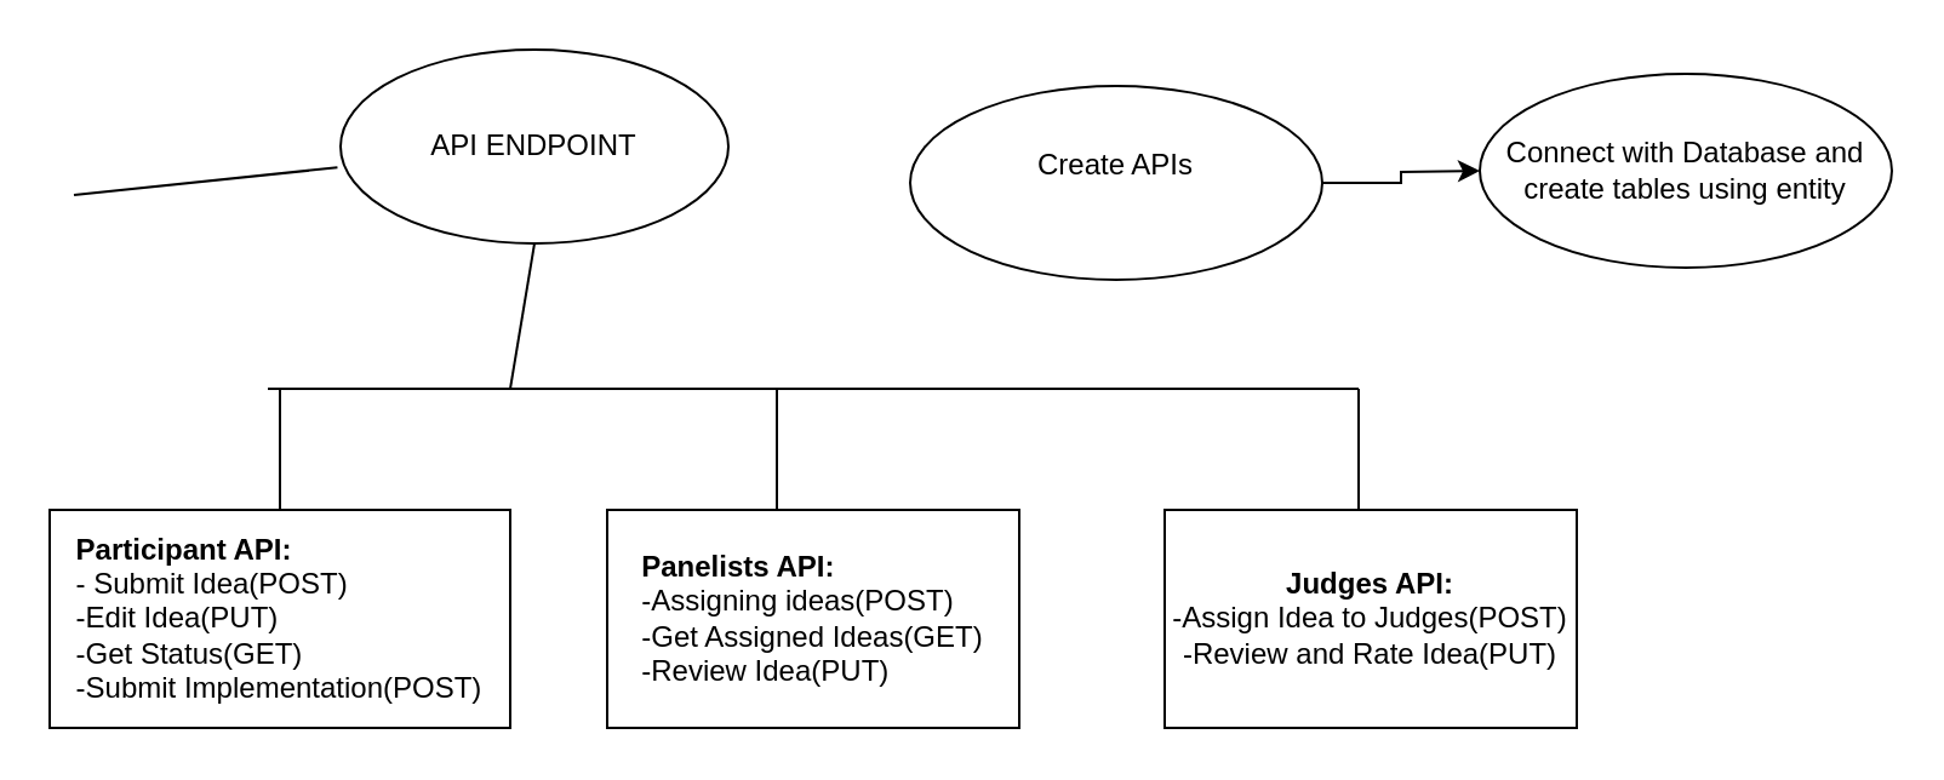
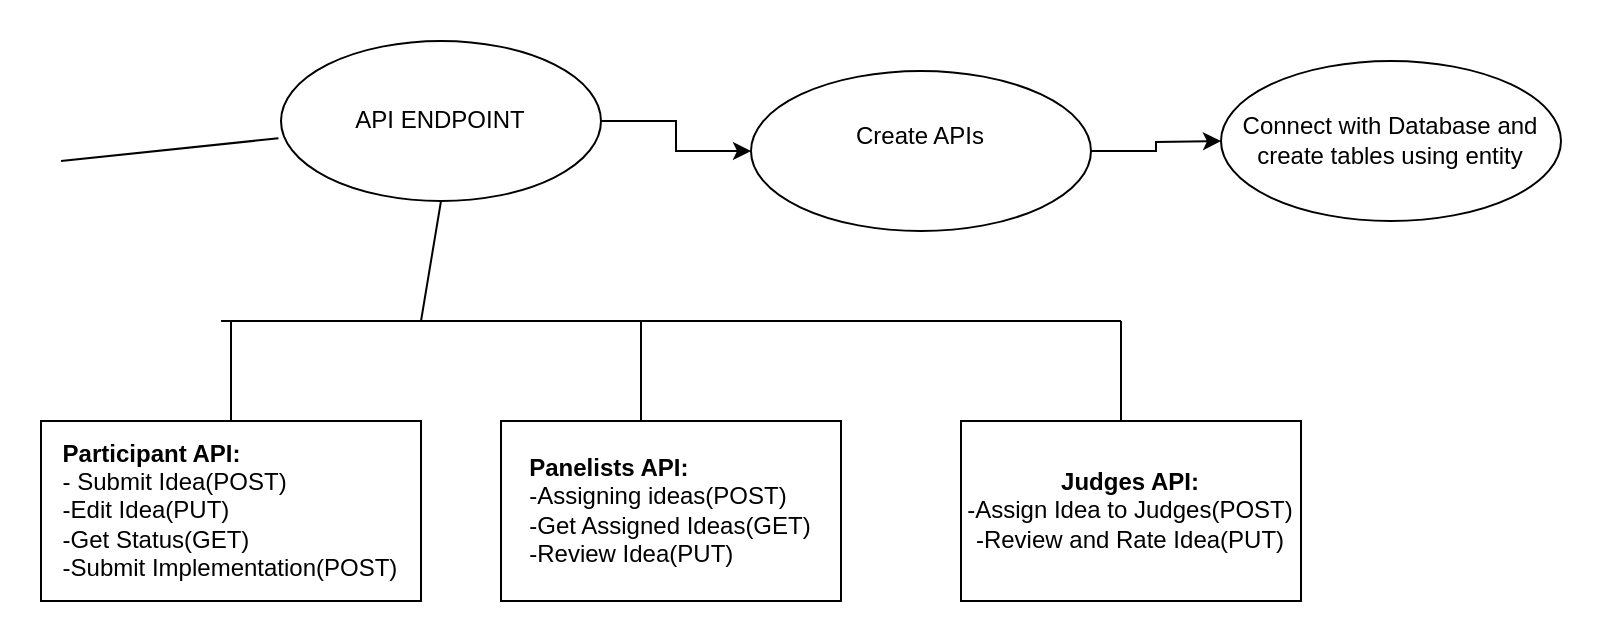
  <mxCell id="0" />
  <mxCell id="1" parent="0" />
+ <mxCell id="2" style="edgeStyle=orthogonalEdgeStyle;rounded=0;orthogonalLoop=1;jettySize=auto;html=1;" edge="1" parent="1" source="3" target="6"><mxGeometry relative="1" as="geometry"><mxPoint x="380" y="70" as="targetPoint" /></mxGeometry></mxCell>
  <mxCell id="3" value="API ENDPOINT" style="ellipse;whiteSpace=wrap;html=1;" vertex="1" parent="1"><mxGeometry x="140" y="20" width="160" height="80" as="geometry" /></mxCell>
  <mxCell id="4" value="" style="endArrow=none;html=1;rounded=0;entryX=-0.008;entryY=0.608;entryDx=0;entryDy=0;entryPerimeter=0;" edge="1" parent="1" target="3"><mxGeometry width="50" height="50" relative="1" as="geometry"><mxPoint x="30" y="80" as="sourcePoint" /><mxPoint x="80" y="50" as="targetPoint" /></mxGeometry></mxCell>
  <mxCell id="5" style="edgeStyle=orthogonalEdgeStyle;rounded=0;orthogonalLoop=1;jettySize=auto;html=1;" edge="1" parent="1" source="6"><mxGeometry relative="1" as="geometry"><mxPoint x="610" y="70" as="targetPoint" /></mxGeometry></mxCell>
  <mxCell id="6" value="Create APIs&lt;div&gt;&lt;br/&gt;&lt;/div&gt;" style="ellipse;whiteSpace=wrap;html=1;" vertex="1" parent="1"><mxGeometry x="375" y="35" width="170" height="80" as="geometry" /></mxCell>
  <mxCell id="7" value="" style="endArrow=none;html=1;rounded=0;entryX=0.5;entryY=1;entryDx=0;entryDy=0;" edge="1" parent="1" target="3"><mxGeometry width="50" height="50" relative="1" as="geometry"><mxPoint x="210" y="160" as="sourcePoint" /><mxPoint x="220" y="140" as="targetPoint" /></mxGeometry></mxCell>
  <mxCell id="8" value="&lt;div style=&quot;text-align: justify;&quot;&gt;&lt;b style=&quot;background-color: initial;&quot;&gt;Participant API:&lt;/b&gt;&lt;/div&gt;&lt;div style=&quot;text-align: justify;&quot;&gt;&lt;span style=&quot;background-color: initial;&quot;&gt;- Submit Idea(POST)&lt;/span&gt;&lt;/div&gt;&lt;div style=&quot;text-align: justify;&quot;&gt;&lt;span style=&quot;background-color: initial;&quot;&gt;-Edit Idea(PUT)&lt;/span&gt;&lt;/div&gt;&lt;div style=&quot;text-align: justify;&quot;&gt;&lt;span style=&quot;background-color: initial;&quot;&gt;-Get Status(GET)&lt;/span&gt;&lt;/div&gt;&lt;div style=&quot;text-align: justify;&quot;&gt;&lt;span style=&quot;background-color: initial;&quot;&gt;-Submit Implementation(POST)&lt;/span&gt;&lt;/div&gt;" style="rounded=0;whiteSpace=wrap;html=1;" vertex="1" parent="1"><mxGeometry x="20" y="210" width="190" height="90" as="geometry" /></mxCell>
  <mxCell id="9" value="" style="endArrow=none;html=1;rounded=0;" edge="1" parent="1"><mxGeometry width="50" height="50" relative="1" as="geometry"><mxPoint x="110" y="160" as="sourcePoint" /><mxPoint x="210" y="160" as="targetPoint" /></mxGeometry></mxCell>
  <mxCell id="10" value="" style="endArrow=none;html=1;rounded=0;" edge="1" parent="1" source="8"><mxGeometry width="50" height="50" relative="1" as="geometry"><mxPoint x="70" y="210" as="sourcePoint" /><mxPoint x="115" y="160" as="targetPoint" /></mxGeometry></mxCell>
  <mxCell id="11" value="" style="endArrow=none;html=1;rounded=0;" edge="1" parent="1"><mxGeometry width="50" height="50" relative="1" as="geometry"><mxPoint x="210" y="160" as="sourcePoint" /><mxPoint x="320" y="160" as="targetPoint" /></mxGeometry></mxCell>
  <mxCell id="12" value="" style="endArrow=none;html=1;rounded=0;" edge="1" parent="1"><mxGeometry width="50" height="50" relative="1" as="geometry"><mxPoint x="320" y="210" as="sourcePoint" /><mxPoint x="320" y="160" as="targetPoint" /></mxGeometry></mxCell>
  <mxCell id="13" value="&lt;div style=&quot;text-align: justify;&quot;&gt;&lt;b style=&quot;background-color: initial;&quot;&gt;Panelists API:&lt;/b&gt;&lt;/div&gt;&lt;div style=&quot;text-align: justify;&quot;&gt;&lt;span style=&quot;background-color: initial;&quot;&gt;-Assigning ideas(POST)&lt;/span&gt;&lt;/div&gt;&lt;div style=&quot;text-align: justify;&quot;&gt;&lt;span style=&quot;background-color: initial;&quot;&gt;-Get Assigned Ideas(GET)&lt;/span&gt;&lt;/div&gt;&lt;div style=&quot;text-align: justify;&quot;&gt;&lt;span style=&quot;background-color: initial;&quot;&gt;-Review Idea(PUT)&lt;/span&gt;&lt;/div&gt;" style="rounded=0;whiteSpace=wrap;html=1;" vertex="1" parent="1"><mxGeometry x="250" y="210" width="170" height="90" as="geometry" /></mxCell>
  <mxCell id="14" value="" style="endArrow=none;html=1;rounded=0;" edge="1" parent="1"><mxGeometry width="50" height="50" relative="1" as="geometry"><mxPoint x="320" y="160" as="sourcePoint" /><mxPoint x="560" y="160" as="targetPoint" /></mxGeometry></mxCell>
  <mxCell id="15" value="" style="endArrow=none;html=1;rounded=0;" edge="1" parent="1"><mxGeometry width="50" height="50" relative="1" as="geometry"><mxPoint x="560" y="210" as="sourcePoint" /><mxPoint x="560" y="160" as="targetPoint" /></mxGeometry></mxCell>
  <mxCell id="16" value="&lt;b&gt;Judges API:&lt;/b&gt;&lt;br&gt;-Assign Idea to Judges(POST)&lt;br&gt;-Review and Rate Idea(PUT)" style="rounded=0;whiteSpace=wrap;html=1;" vertex="1" parent="1"><mxGeometry x="480" y="210" width="170" height="90" as="geometry" /></mxCell>
  <mxCell id="17" value="Connect with Database and create tables using entity" style="ellipse;whiteSpace=wrap;html=1;" vertex="1" parent="1"><mxGeometry x="610" y="30" width="170" height="80" as="geometry" /></mxCell>
